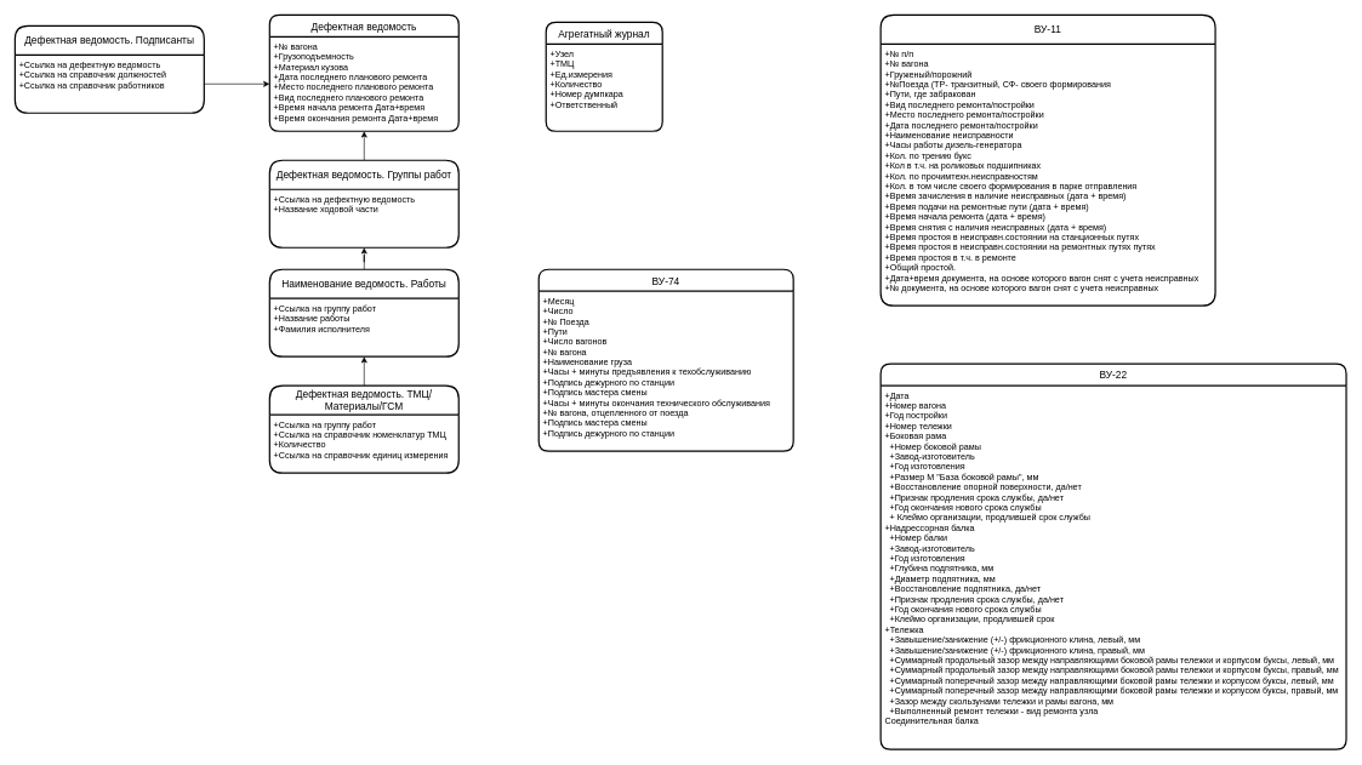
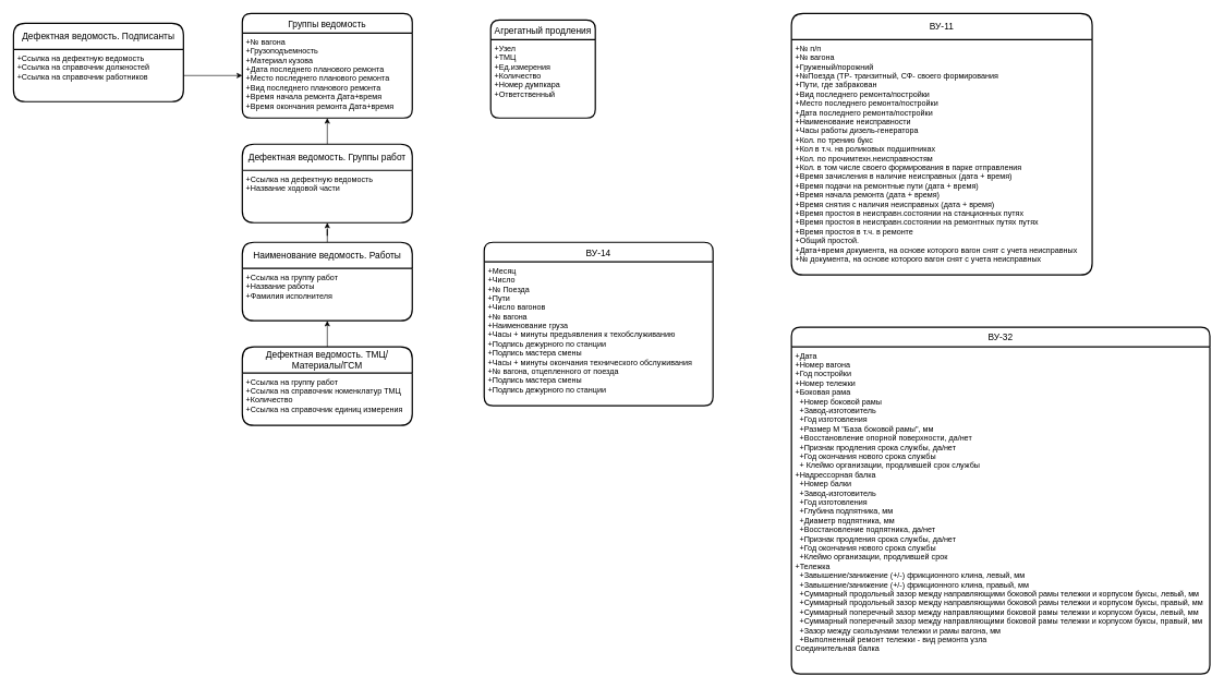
  <mxCell id="0" />
  <mxCell id="1" parent="0" />
- <mxCell id="2" value="ВУ-22" style="swimlane;childLayout=stackLayout;horizontal=1;startSize=30;horizontalStack=0;rounded=1;fontSize=14;fontStyle=0;strokeWidth=2;resizeParent=0;resizeLast=1;shadow=0;dashed=0;align=center;" vertex="1" parent="1"><mxGeometry x="1210" y="500" width="640" height="530" as="geometry" /></mxCell>
+ <mxCell id="2" value="ВУ-32" style="swimlane;childLayout=stackLayout;horizontal=1;startSize=30;horizontalStack=0;rounded=1;fontSize=14;fontStyle=0;strokeWidth=2;resizeParent=0;resizeLast=1;shadow=0;dashed=0;align=center;" vertex="1" parent="1"><mxGeometry x="1210" y="500" width="640" height="530" as="geometry" /></mxCell>
  <mxCell id="3" value="+Дата&#10;+Номер вагона&#10;+Год постройки&#10;+Номер тележки&#10;+Боковая рама&#10;  +Номер боковой рамы&#10;  +Завод-изготовитель&#10;  +Год изготовления&#10;  +Размер М &quot;База боковой рамы&quot;, мм&#10;  +Восстановление опорной поверхности, да/нет&#10;  +Признак продления срока службы, да/нет&#10;  +Год окончания нового срока службы&#10;  + Клеймо организации, продлившей срок службы&#10;+Надрессорная балка&#10;  +Номер балки&#10;  +Завод-изготовитель&#10;  +Год изготовления&#10;  +Глубина подпятника, мм&#10;  +Диаметр подпятника, мм&#10;  +Восстановление подпятника, да/нет&#10;  +Признак продления срока службы, да/нет&#10;  +Год окончания нового срока службы&#10;  +Клеймо организации, продлившей срок&#10;+Тележка&#10;  +Завышение/занижение (+/-) фрикционного клина, левый, мм&#10;  +Завышение/занижение (+/-) фрикционного клина, правый, мм&#10;  +Суммарный продольный зазор между направляющими боковой рамы тележки и корпусом буксы, левый, мм&#10;  +Суммарный продольный зазор между направляющими боковой рамы тележки и корпусом буксы, правый, мм&#10;  +Суммарный поперечный зазор между направляющими боковой рамы тележки и корпусом буксы, левый, мм&#10;  +Суммарный поперечный зазор между направляющими боковой рамы тележки и корпусом буксы, правый, мм&#10;  +Зазор между скользунами тележки и рамы вагона, мм&#10;  +Выполненный ремонт тележки - вид ремонта узла&#10;Соединительная балка&#10;&#10;&#10;" style="align=left;strokeColor=none;fillColor=none;spacingLeft=4;fontSize=12;verticalAlign=top;resizable=0;rotatable=0;part=1;" vertex="1" parent="2"><mxGeometry y="30" width="640" height="500" as="geometry" /></mxCell>
- <mxCell id="4" value="ВУ-74" style="swimlane;childLayout=stackLayout;horizontal=1;startSize=30;horizontalStack=0;rounded=1;fontSize=14;fontStyle=0;strokeWidth=2;resizeParent=0;resizeLast=1;shadow=0;dashed=0;align=center;" vertex="1" parent="1"><mxGeometry x="740" y="370" width="350" height="250" as="geometry" /></mxCell>
+ <mxCell id="4" value="ВУ-14" style="swimlane;childLayout=stackLayout;horizontal=1;startSize=30;horizontalStack=0;rounded=1;fontSize=14;fontStyle=0;strokeWidth=2;resizeParent=0;resizeLast=1;shadow=0;dashed=0;align=center;" vertex="1" parent="1"><mxGeometry x="740" y="370" width="350" height="250" as="geometry" /></mxCell>
  <mxCell id="5" value="+Месяц&#10;+Число&#10;+№ Поезда&#10;+Пути&#10;+Число вагонов&#10;+№ вагона&#10;+Наименование груза&#10;+Часы + минуты предъявления к техобслуживанию&#10;+Подпись дежурного по станции&#10;+Подпись мастера смены&#10;+Часы + минуты окончания технического обслуживания&#10;+№ вагона, отцепленного от поезда&#10;+Подпись мастера смены&#10;+Подпись дежурного по станции&#10;" style="align=left;strokeColor=none;fillColor=none;spacingLeft=4;fontSize=12;verticalAlign=top;resizable=0;rotatable=0;part=1;" vertex="1" parent="4"><mxGeometry y="30" width="350" height="220" as="geometry" /></mxCell>
- <mxCell id="6" value="Дефектная ведомость" style="swimlane;childLayout=stackLayout;horizontal=1;startSize=30;horizontalStack=0;rounded=1;fontSize=14;fontStyle=0;strokeWidth=2;resizeParent=0;resizeLast=1;shadow=0;dashed=0;align=center;" vertex="1" parent="1"><mxGeometry x="370" y="20" width="260" height="160" as="geometry" /></mxCell>
+ <mxCell id="6" value="Группы ведомость" style="swimlane;childLayout=stackLayout;horizontal=1;startSize=30;horizontalStack=0;rounded=1;fontSize=14;fontStyle=0;strokeWidth=2;resizeParent=0;resizeLast=1;shadow=0;dashed=0;align=center;" vertex="1" parent="1"><mxGeometry x="370" y="20" width="260" height="160" as="geometry" /></mxCell>
  <mxCell id="7" value="+№ вагона&#10;+Грузоподъемность&#10;+Материал кузова&#10;+Дата последнего планового ремонта&#10;+Место последнего планового ремонта&#10;+Вид последнего планового ремонта&#10;+Время начала ремонта Дата+время&#10;+Время окончания ремонта Дата+время&#10;" style="align=left;strokeColor=none;fillColor=none;spacingLeft=4;fontSize=12;verticalAlign=top;resizable=0;rotatable=0;part=1;" vertex="1" parent="6"><mxGeometry y="30" width="260" height="130" as="geometry" /></mxCell>
  <mxCell id="8" style="edgeStyle=orthogonalEdgeStyle;rounded=0;orthogonalLoop=1;jettySize=auto;html=1;entryX=0.5;entryY=1;entryDx=0;entryDy=0;" edge="1" parent="1" source="9" target="7"><mxGeometry relative="1" as="geometry" /></mxCell>
  <mxCell id="9" value="Дефектная ведомость. Группы работ" style="swimlane;childLayout=stackLayout;horizontal=1;startSize=40;horizontalStack=0;rounded=1;fontSize=14;fontStyle=0;strokeWidth=2;resizeParent=0;resizeLast=1;shadow=0;dashed=0;align=center;whiteSpace=wrap;" vertex="1" parent="1"><mxGeometry x="370" y="220" width="260" height="120" as="geometry" /></mxCell>
  <mxCell id="10" value="+Ссылка на дефектную ведомость&#10;+Название ходовой части" style="align=left;strokeColor=none;fillColor=none;spacingLeft=4;fontSize=12;verticalAlign=top;resizable=0;rotatable=0;part=1;" vertex="1" parent="9"><mxGeometry y="40" width="260" height="80" as="geometry" /></mxCell>
  <mxCell id="11" style="edgeStyle=orthogonalEdgeStyle;rounded=0;orthogonalLoop=1;jettySize=auto;html=1;entryX=0.5;entryY=1;entryDx=0;entryDy=0;" edge="1" parent="1" source="12" target="10"><mxGeometry relative="1" as="geometry" /></mxCell>
  <mxCell id="12" value="Наименование ведомость. Работы" style="swimlane;childLayout=stackLayout;horizontal=1;startSize=40;horizontalStack=0;rounded=1;fontSize=14;fontStyle=0;strokeWidth=2;resizeParent=0;resizeLast=1;shadow=0;dashed=0;align=center;whiteSpace=wrap;" vertex="1" parent="1"><mxGeometry x="370" y="370" width="260" height="120" as="geometry" /></mxCell>
  <mxCell id="13" value="+Ссылка на группу работ&#10;+Название работы&#10;+Фамилия исполнителя&#10;" style="align=left;strokeColor=none;fillColor=none;spacingLeft=4;fontSize=12;verticalAlign=top;resizable=0;rotatable=0;part=1;" vertex="1" parent="12"><mxGeometry y="40" width="260" height="80" as="geometry" /></mxCell>
  <mxCell id="14" style="edgeStyle=orthogonalEdgeStyle;rounded=0;orthogonalLoop=1;jettySize=auto;html=1;entryX=0.5;entryY=1;entryDx=0;entryDy=0;" edge="1" parent="1" source="15" target="13"><mxGeometry relative="1" as="geometry" /></mxCell>
  <mxCell id="15" value="Дефектная ведомость. ТМЦ/Материалы/ГСМ" style="swimlane;childLayout=stackLayout;horizontal=1;startSize=40;horizontalStack=0;rounded=1;fontSize=14;fontStyle=0;strokeWidth=2;resizeParent=0;resizeLast=1;shadow=0;dashed=0;align=center;whiteSpace=wrap;" vertex="1" parent="1"><mxGeometry x="370" y="530" width="260" height="120" as="geometry" /></mxCell>
  <mxCell id="16" value="+Ссылка на группу работ&#10;+Ссылка на справочник номенклатур ТМЦ&#10;+Количество&#10;+Ссылка на справочник единиц измерения&#10;" style="align=left;strokeColor=none;fillColor=none;spacingLeft=4;fontSize=12;verticalAlign=top;resizable=0;rotatable=0;part=1;" vertex="1" parent="15"><mxGeometry y="40" width="260" height="80" as="geometry" /></mxCell>
  <mxCell id="17" value="Дефектная ведомость. Подписанты" style="swimlane;childLayout=stackLayout;horizontal=1;startSize=40;horizontalStack=0;rounded=1;fontSize=14;fontStyle=0;strokeWidth=2;resizeParent=0;resizeLast=1;shadow=0;dashed=0;align=center;whiteSpace=wrap;" vertex="1" parent="1"><mxGeometry x="20" y="35" width="260" height="120" as="geometry" /></mxCell>
  <mxCell id="18" value="+Ссылка на дефектную ведомость&#10;+Ссылка на справочник должностей&#10;+Ссылка на справочник работников&#10;" style="align=left;strokeColor=none;fillColor=none;spacingLeft=4;fontSize=12;verticalAlign=top;resizable=0;rotatable=0;part=1;" vertex="1" parent="17"><mxGeometry y="40" width="260" height="80" as="geometry" /></mxCell>
  <mxCell id="19" style="edgeStyle=orthogonalEdgeStyle;rounded=0;orthogonalLoop=1;jettySize=auto;html=1;exitX=1;exitY=0.5;exitDx=0;exitDy=0;" edge="1" parent="1" source="18" target="7"><mxGeometry relative="1" as="geometry" /></mxCell>
  <mxCell id="20" value="ВУ-11" style="swimlane;childLayout=stackLayout;horizontal=1;startSize=40;horizontalStack=0;rounded=1;fontSize=14;fontStyle=0;strokeWidth=2;resizeParent=0;resizeLast=1;shadow=0;dashed=0;align=center;whiteSpace=wrap;" vertex="1" parent="1"><mxGeometry x="1210" y="20" width="460" height="400" as="geometry" /></mxCell>
  <mxCell id="21" value="+№ п/п&#10;+№ вагона&#10;+Груженый/порожний&#10;+№Поезда (ТР- транзитный, СФ- своего формирования&#10;+Пути, где забракован&#10;+Вид последнего ремонта/постройки&#10;+Место последнего ремонта/постройки&#10;+Дата последнего ремонта/постройки&#10;+Наименование неисправности&#10;+Часы работы дизель-генератора&#10;+Кол. по трению букс&#10;+Кол в т.ч. на роликовых подшипниках&#10;+Кол. по прочимтехн.неисправностям&#10;+Кол. в том числе своего формирования в парке отправления&#10;+Время зачисления в наличие неисправных (дата + время)&#10;+Время подачи на ремонтные пути (дата + время)&#10;+Время начала ремонта (дата + время)&#10;+Время снятия с наличия неисправных (дата + время)&#10;+Время простоя в неисправн.состоянии на станционных путях&#10;+Время простоя в неисправн.состоянии на ремонтных путях путях&#10;+Время простоя в т.ч. в ремонте&#10;+Общий простой.&#10;+Дата+время документа, на основе которого вагон снят с учета неисправных&#10;+№ документа, на основе которого вагон снят с учета неисправных&#10;" style="align=left;strokeColor=none;fillColor=none;spacingLeft=4;fontSize=12;verticalAlign=top;resizable=0;rotatable=0;part=1;" vertex="1" parent="20"><mxGeometry y="40" width="460" height="360" as="geometry" /></mxCell>
- <mxCell id="22" value="Агрегатный журнал" style="swimlane;childLayout=stackLayout;horizontal=1;startSize=30;horizontalStack=0;rounded=1;fontSize=14;fontStyle=0;strokeWidth=2;resizeParent=0;resizeLast=1;shadow=0;dashed=0;align=center;" vertex="1" parent="1"><mxGeometry x="750" y="30" width="160" height="150" as="geometry" /></mxCell>
+ <mxCell id="22" value="Агрегатный продления" style="swimlane;childLayout=stackLayout;horizontal=1;startSize=30;horizontalStack=0;rounded=1;fontSize=14;fontStyle=0;strokeWidth=2;resizeParent=0;resizeLast=1;shadow=0;dashed=0;align=center;" vertex="1" parent="1"><mxGeometry x="750" y="30" width="160" height="150" as="geometry" /></mxCell>
  <mxCell id="23" value="+Узел&#10;+ТМЦ&#10;+Ед.измерения&#10;+Количество&#10;+Номер думпкара&#10;+Ответственный&#10;" style="align=left;strokeColor=none;fillColor=none;spacingLeft=4;fontSize=12;verticalAlign=top;resizable=0;rotatable=0;part=1;" vertex="1" parent="22"><mxGeometry y="30" width="160" height="120" as="geometry" /></mxCell>
